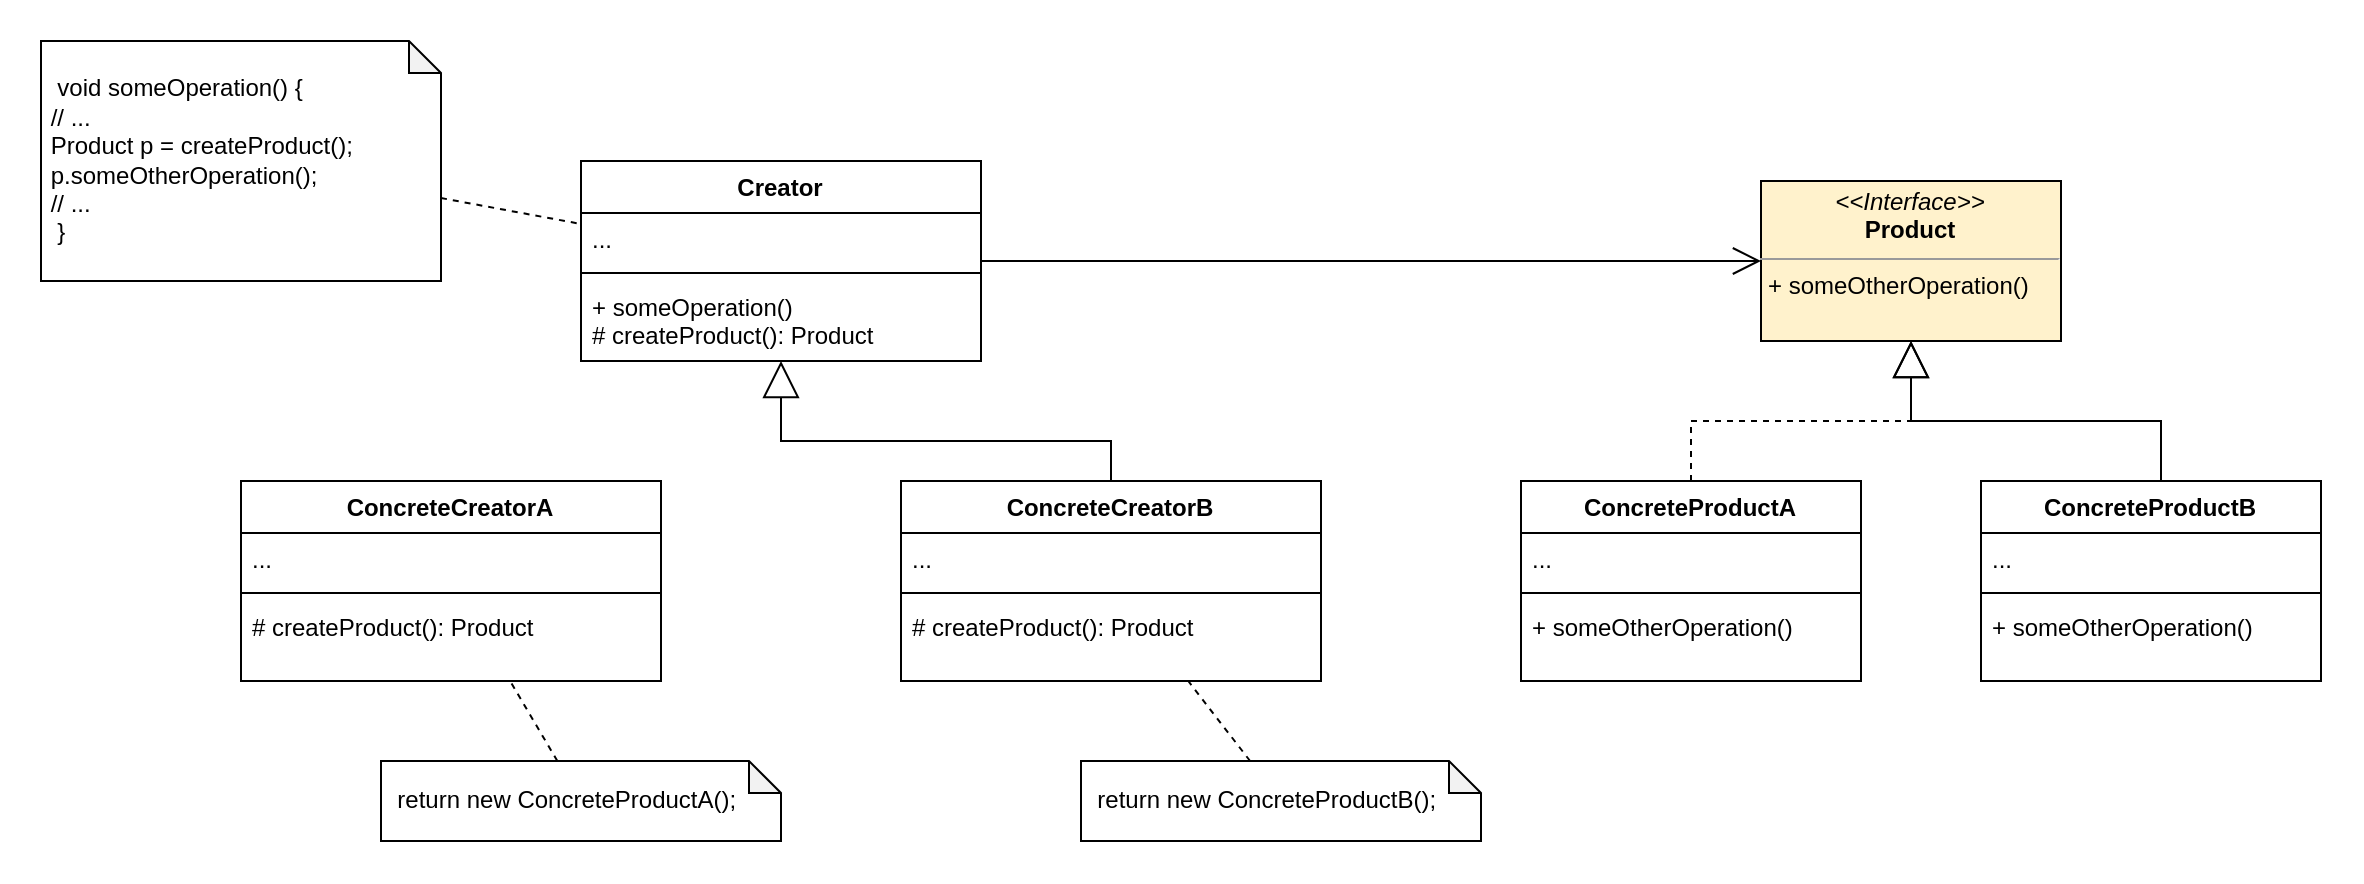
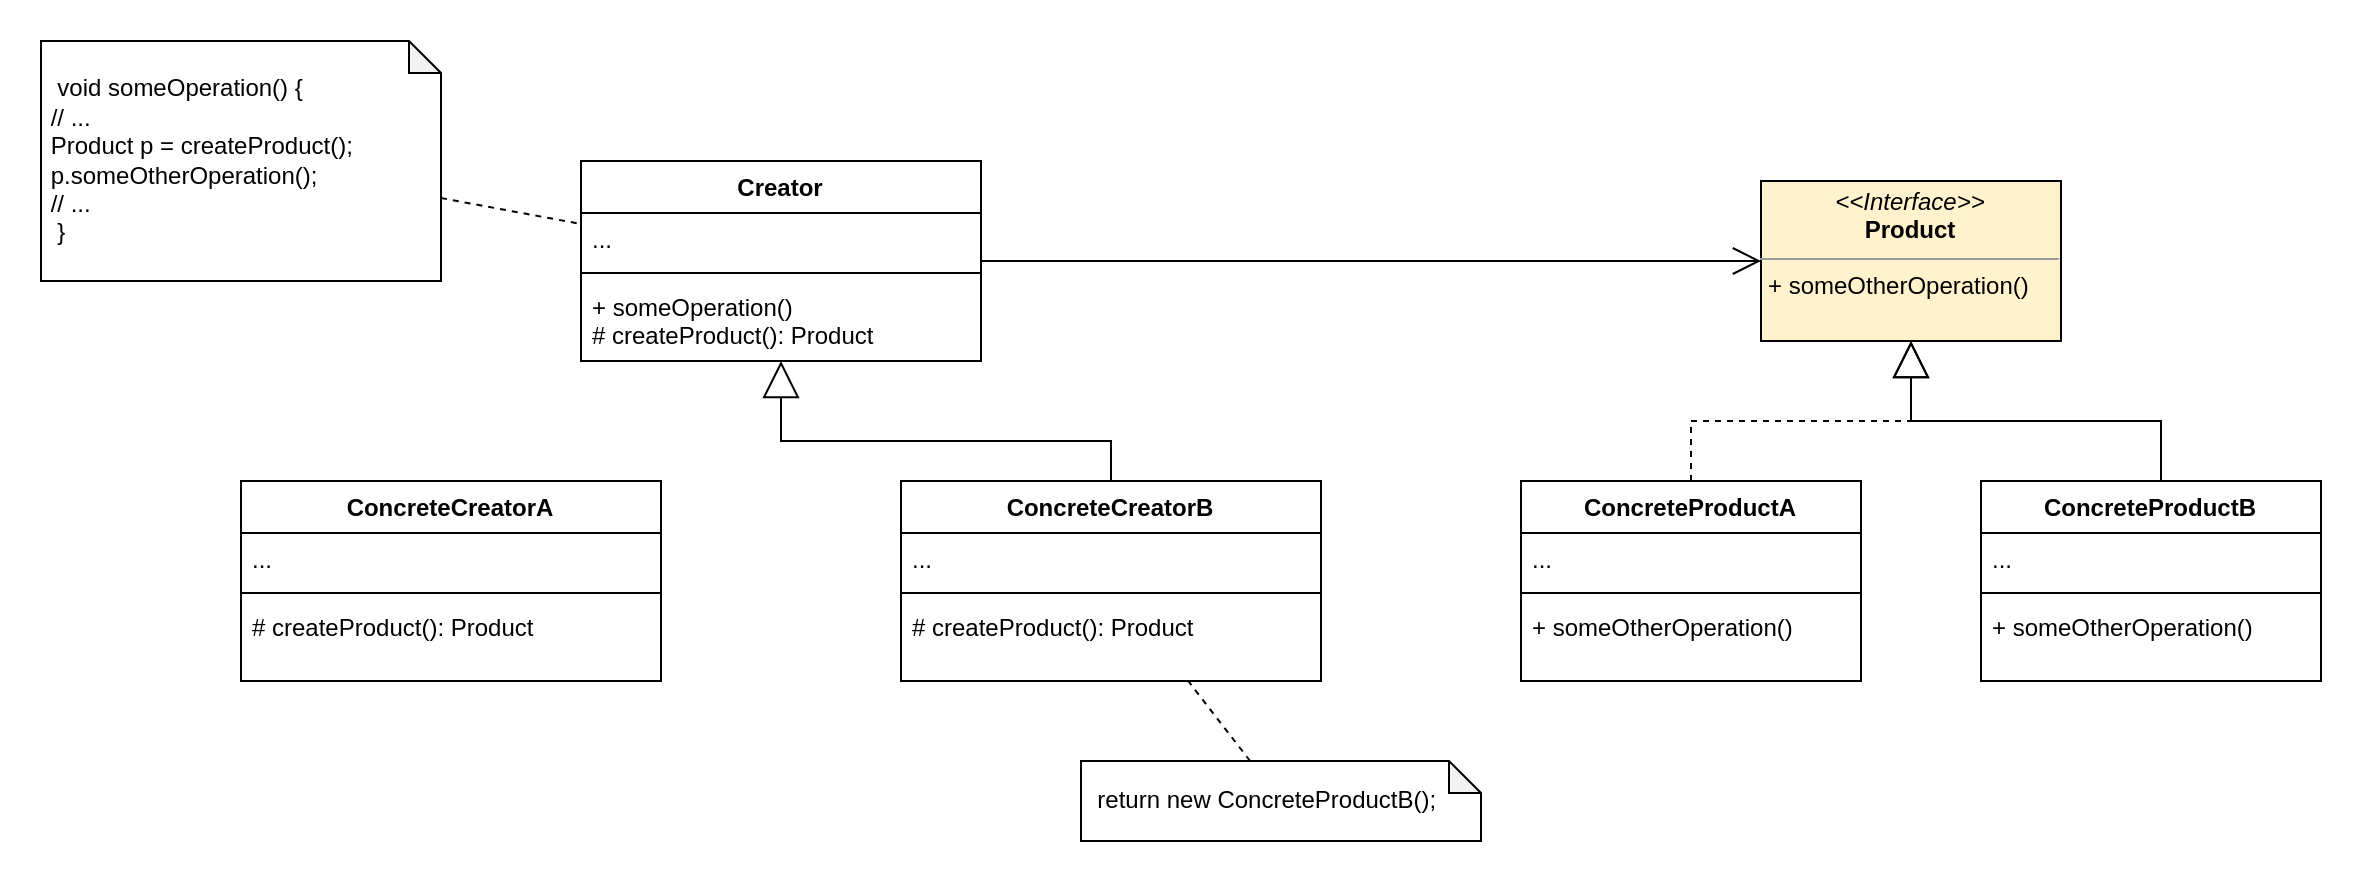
  <mxCell id="0" />
  <mxCell id="1" parent="0" />
  <mxCell id="2" value="Creator" style="swimlane;fontStyle=1;align=center;verticalAlign=top;childLayout=stackLayout;horizontal=1;startSize=26;horizontalStack=0;resizeParent=1;resizeParentMax=0;resizeLast=0;collapsible=1;marginBottom=0;whiteSpace=wrap;html=1;" parent="1" vertex="1"><mxGeometry x="290" y="80" width="200" height="100" as="geometry" /></mxCell>
  <mxCell id="3" value="..." style="text;strokeColor=none;fillColor=none;align=left;verticalAlign=top;spacingLeft=4;spacingRight=4;overflow=hidden;rotatable=0;points=[[0,0.5],[1,0.5]];portConstraint=eastwest;whiteSpace=wrap;html=1;" parent="2" vertex="1"><mxGeometry y="26" width="200" height="26" as="geometry" /></mxCell>
  <mxCell id="4" value="" style="line;strokeWidth=1;fillColor=none;align=left;verticalAlign=middle;spacingTop=-1;spacingLeft=3;spacingRight=3;rotatable=0;labelPosition=right;points=[];portConstraint=eastwest;strokeColor=inherit;" parent="2" vertex="1"><mxGeometry y="52" width="200" height="8" as="geometry" /></mxCell>
  <mxCell id="5" value="+ someOperation()&lt;br&gt;# createProduct(): Product" style="text;strokeColor=none;fillColor=none;align=left;verticalAlign=top;spacingLeft=4;spacingRight=4;overflow=hidden;rotatable=0;points=[[0,0.5],[1,0.5]];portConstraint=eastwest;whiteSpace=wrap;html=1;" parent="2" vertex="1"><mxGeometry y="60" width="200" height="40" as="geometry" /></mxCell>
  <mxCell id="6" value="ConcreteCreatorA" style="swimlane;fontStyle=1;align=center;verticalAlign=top;childLayout=stackLayout;horizontal=1;startSize=26;horizontalStack=0;resizeParent=1;resizeParentMax=0;resizeLast=0;collapsible=1;marginBottom=0;whiteSpace=wrap;html=1;" parent="1" vertex="1"><mxGeometry x="120" y="240" width="210" height="100" as="geometry" /></mxCell>
  <mxCell id="7" value="..." style="text;strokeColor=none;fillColor=none;align=left;verticalAlign=top;spacingLeft=4;spacingRight=4;overflow=hidden;rotatable=0;points=[[0,0.5],[1,0.5]];portConstraint=eastwest;whiteSpace=wrap;html=1;" parent="6" vertex="1"><mxGeometry y="26" width="210" height="26" as="geometry" /></mxCell>
  <mxCell id="8" value="" style="line;strokeWidth=1;fillColor=none;align=left;verticalAlign=middle;spacingTop=-1;spacingLeft=3;spacingRight=3;rotatable=0;labelPosition=right;points=[];portConstraint=eastwest;strokeColor=inherit;" parent="6" vertex="1"><mxGeometry y="52" width="210" height="8" as="geometry" /></mxCell>
  <mxCell id="9" value="# createProduct(): Product" style="text;strokeColor=none;fillColor=none;align=left;verticalAlign=top;spacingLeft=4;spacingRight=4;overflow=hidden;rotatable=0;points=[[0,0.5],[1,0.5]];portConstraint=eastwest;whiteSpace=wrap;html=1;" parent="6" vertex="1"><mxGeometry y="60" width="210" height="40" as="geometry" /></mxCell>
  <mxCell id="10" value="ConcreteCreatorB" style="swimlane;fontStyle=1;align=center;verticalAlign=top;childLayout=stackLayout;horizontal=1;startSize=26;horizontalStack=0;resizeParent=1;resizeParentMax=0;resizeLast=0;collapsible=1;marginBottom=0;whiteSpace=wrap;html=1;" parent="1" vertex="1"><mxGeometry x="450" y="240" width="210" height="100" as="geometry" /></mxCell>
  <mxCell id="11" value="..." style="text;strokeColor=none;fillColor=none;align=left;verticalAlign=top;spacingLeft=4;spacingRight=4;overflow=hidden;rotatable=0;points=[[0,0.5],[1,0.5]];portConstraint=eastwest;whiteSpace=wrap;html=1;" parent="10" vertex="1"><mxGeometry y="26" width="210" height="26" as="geometry" /></mxCell>
  <mxCell id="12" value="" style="line;strokeWidth=1;fillColor=none;align=left;verticalAlign=middle;spacingTop=-1;spacingLeft=3;spacingRight=3;rotatable=0;labelPosition=right;points=[];portConstraint=eastwest;strokeColor=inherit;" parent="10" vertex="1"><mxGeometry y="52" width="210" height="8" as="geometry" /></mxCell>
  <mxCell id="13" value="# createProduct(): Product" style="text;strokeColor=none;fillColor=none;align=left;verticalAlign=top;spacingLeft=4;spacingRight=4;overflow=hidden;rotatable=0;points=[[0,0.5],[1,0.5]];portConstraint=eastwest;whiteSpace=wrap;html=1;" parent="10" vertex="1"><mxGeometry y="60" width="210" height="40" as="geometry" /></mxCell>
  <mxCell id="14" value="" style="endArrow=block;endSize=16;endFill=0;html=1;rounded=0;edgeStyle=orthogonalEdgeStyle;" parent="1" source="10" target="2" edge="1"><mxGeometry width="160" relative="1" as="geometry"><mxPoint x="430" y="500" as="sourcePoint" /><mxPoint x="590" y="500" as="targetPoint" /><Array as="points"><mxPoint x="555" y="220" /><mxPoint x="390" y="220" /></Array></mxGeometry></mxCell>
  <mxCell id="15" value="&lt;p style=&quot;margin:0px;margin-top:4px;text-align:center;&quot;&gt;&lt;i&gt;&amp;lt;&amp;lt;Interface&amp;gt;&amp;gt;&lt;/i&gt;&lt;br&gt;&lt;b&gt;Product&lt;/b&gt;&lt;br&gt;&lt;/p&gt;&lt;hr size=&quot;1&quot;&gt;&lt;p style=&quot;margin:0px;margin-left:4px;&quot;&gt;&lt;/p&gt;&lt;p style=&quot;margin:0px;margin-left:4px;&quot;&gt;+ someOtherOperation()&lt;br&gt;&lt;br&gt;&lt;/p&gt;" style="verticalAlign=top;align=left;overflow=fill;fontSize=12;fontFamily=Helvetica;html=1;whiteSpace=wrap;fillColor=#fff2cc;" parent="1" vertex="1"><mxGeometry x="880" y="90" width="150" height="80" as="geometry" /></mxCell>
  <mxCell id="16" value="" style="endArrow=open;endFill=1;endSize=12;html=1;rounded=0;" parent="1" source="2" target="15" edge="1"><mxGeometry width="160" relative="1" as="geometry"><mxPoint x="800" y="310" as="sourcePoint" /><mxPoint x="960" y="310" as="targetPoint" /></mxGeometry></mxCell>
  <mxCell id="17" value="Concrete&lt;b style=&quot;border-color: var(--border-color);&quot;&gt;Product&lt;/b&gt;A" style="swimlane;fontStyle=1;align=center;verticalAlign=top;childLayout=stackLayout;horizontal=1;startSize=26;horizontalStack=0;resizeParent=1;resizeParentMax=0;resizeLast=0;collapsible=1;marginBottom=0;whiteSpace=wrap;html=1;" parent="1" vertex="1"><mxGeometry x="760" y="240" width="170" height="100" as="geometry" /></mxCell>
  <mxCell id="18" value="..." style="text;strokeColor=none;fillColor=none;align=left;verticalAlign=top;spacingLeft=4;spacingRight=4;overflow=hidden;rotatable=0;points=[[0,0.5],[1,0.5]];portConstraint=eastwest;whiteSpace=wrap;html=1;" parent="17" vertex="1"><mxGeometry y="26" width="170" height="26" as="geometry" /></mxCell>
  <mxCell id="19" value="" style="line;strokeWidth=1;fillColor=none;align=left;verticalAlign=middle;spacingTop=-1;spacingLeft=3;spacingRight=3;rotatable=0;labelPosition=right;points=[];portConstraint=eastwest;strokeColor=inherit;" parent="17" vertex="1"><mxGeometry y="52" width="170" height="8" as="geometry" /></mxCell>
  <mxCell id="20" value="+ someOtherOperation()" style="text;strokeColor=none;fillColor=none;align=left;verticalAlign=top;spacingLeft=4;spacingRight=4;overflow=hidden;rotatable=0;points=[[0,0.5],[1,0.5]];portConstraint=eastwest;whiteSpace=wrap;html=1;" parent="17" vertex="1"><mxGeometry y="60" width="170" height="40" as="geometry" /></mxCell>
  <mxCell id="21" value="Concrete&lt;b style=&quot;border-color: var(--border-color);&quot;&gt;Product&lt;/b&gt;B" style="swimlane;fontStyle=1;align=center;verticalAlign=top;childLayout=stackLayout;horizontal=1;startSize=26;horizontalStack=0;resizeParent=1;resizeParentMax=0;resizeLast=0;collapsible=1;marginBottom=0;whiteSpace=wrap;html=1;" parent="1" vertex="1"><mxGeometry x="990" y="240" width="170" height="100" as="geometry" /></mxCell>
  <mxCell id="22" value="..." style="text;strokeColor=none;fillColor=none;align=left;verticalAlign=top;spacingLeft=4;spacingRight=4;overflow=hidden;rotatable=0;points=[[0,0.5],[1,0.5]];portConstraint=eastwest;whiteSpace=wrap;html=1;" parent="21" vertex="1"><mxGeometry y="26" width="170" height="26" as="geometry" /></mxCell>
  <mxCell id="23" value="" style="line;strokeWidth=1;fillColor=none;align=left;verticalAlign=middle;spacingTop=-1;spacingLeft=3;spacingRight=3;rotatable=0;labelPosition=right;points=[];portConstraint=eastwest;strokeColor=inherit;" parent="21" vertex="1"><mxGeometry y="52" width="170" height="8" as="geometry" /></mxCell>
  <mxCell id="24" value="+ someOtherOperation()" style="text;strokeColor=none;fillColor=none;align=left;verticalAlign=top;spacingLeft=4;spacingRight=4;overflow=hidden;rotatable=0;points=[[0,0.5],[1,0.5]];portConstraint=eastwest;whiteSpace=wrap;html=1;" parent="21" vertex="1"><mxGeometry y="60" width="170" height="40" as="geometry" /></mxCell>
  <mxCell id="25" value="" style="endArrow=block;endSize=16;endFill=0;html=1;rounded=0;edgeStyle=orthogonalEdgeStyle;" parent="1" source="21" target="15" edge="1"><mxGeometry width="160" relative="1" as="geometry"><mxPoint x="1295" y="210" as="sourcePoint" /><mxPoint x="1130" y="150" as="targetPoint" /><Array as="points"><mxPoint x="1080" y="210" /><mxPoint x="955" y="210" /></Array></mxGeometry></mxCell>
  <mxCell id="26" value="" style="endArrow=block;endSize=16;endFill=0;html=1;rounded=0;edgeStyle=orthogonalEdgeStyle;dashed=1;" parent="1" source="17" target="15" edge="1"><mxGeometry width="160" relative="1" as="geometry"><mxPoint x="1050" y="440" as="sourcePoint" /><mxPoint x="930" y="370" as="targetPoint" /><Array as="points"><mxPoint x="845" y="210" /><mxPoint x="955" y="210" /></Array></mxGeometry></mxCell>
- <mxCell id="27" value="&amp;nbsp; return new ConcreteProductA();" style="shape=note;whiteSpace=wrap;html=1;backgroundOutline=1;darkOpacity=0.05;size=16;align=left;" vertex="1" parent="1"><mxGeometry x="190" y="380" width="200" height="40" as="geometry" /></mxCell>
- <mxCell id="28" value="" style="endArrow=none;dashed=1;html=1;rounded=0;" edge="1" parent="1" source="27" target="6"><mxGeometry width="50" height="50" relative="1" as="geometry"><mxPoint x="460" y="520" as="sourcePoint" /><mxPoint x="340" y="390" as="targetPoint" /></mxGeometry></mxCell>
  <mxCell id="29" value="&amp;nbsp; return new ConcreteProductB();" style="shape=note;whiteSpace=wrap;html=1;backgroundOutline=1;darkOpacity=0.05;size=16;align=left;" vertex="1" parent="1"><mxGeometry x="540" y="380" width="200" height="40" as="geometry" /></mxCell>
  <mxCell id="30" value="" style="endArrow=none;dashed=1;html=1;rounded=0;" edge="1" parent="1" source="29" target="10"><mxGeometry width="50" height="50" relative="1" as="geometry"><mxPoint x="288" y="390" as="sourcePoint" /><mxPoint x="265" y="350" as="targetPoint" /></mxGeometry></mxCell>
  <mxCell id="31" value="&lt;div&gt;&amp;nbsp; void someOperation() {&lt;/div&gt;&lt;div&gt; &lt;span style=&quot;white-space: pre;&quot;&gt; &lt;/span&gt;// ...&lt;/div&gt;&lt;div&gt;&lt;span style=&quot;&quot;&gt; &lt;/span&gt;&lt;/div&gt;&lt;div&gt;&lt;span style=&quot;&quot;&gt; &lt;/span&gt;&lt;span style=&quot;white-space: pre;&quot;&gt; &lt;/span&gt;Product p = createProduct();&lt;/div&gt;&lt;div&gt;&lt;span style=&quot;&quot;&gt; &lt;/span&gt;&lt;span style=&quot;white-space: pre;&quot;&gt; &lt;/span&gt;p.someOtherOperation();&lt;/div&gt;&lt;div&gt;&lt;span style=&quot;&quot;&gt; &lt;/span&gt;&lt;/div&gt;&lt;div&gt;&lt;span style=&quot;&quot;&gt; &lt;/span&gt;&lt;span style=&quot;white-space: pre;&quot;&gt; &lt;/span&gt;// ...&lt;/div&gt;&lt;div&gt;&amp;nbsp; }&lt;/div&gt;" style="shape=note;whiteSpace=wrap;html=1;backgroundOutline=1;darkOpacity=0.05;size=16;align=left;" vertex="1" parent="1"><mxGeometry x="20" y="20" width="200" height="120" as="geometry" /></mxCell>
  <mxCell id="32" value="" style="endArrow=none;dashed=1;html=1;rounded=0;" edge="1" parent="1" source="31" target="2"><mxGeometry width="50" height="50" relative="1" as="geometry"><mxPoint x="-242" as="sourcePoint" y="40" /><mxPoint x="64" y="-10" as="targetPoint" /></mxGeometry></mxCell>
